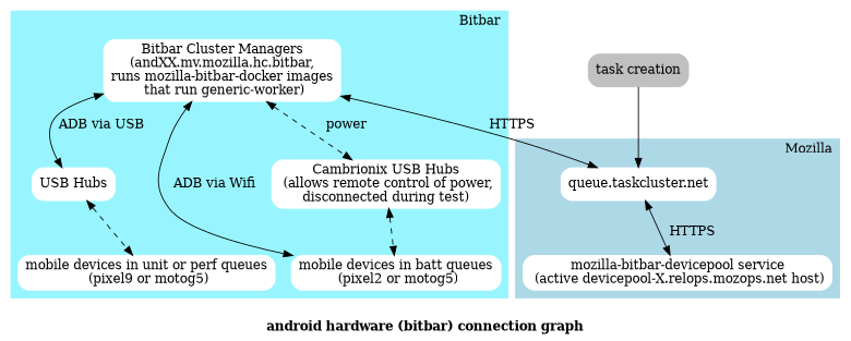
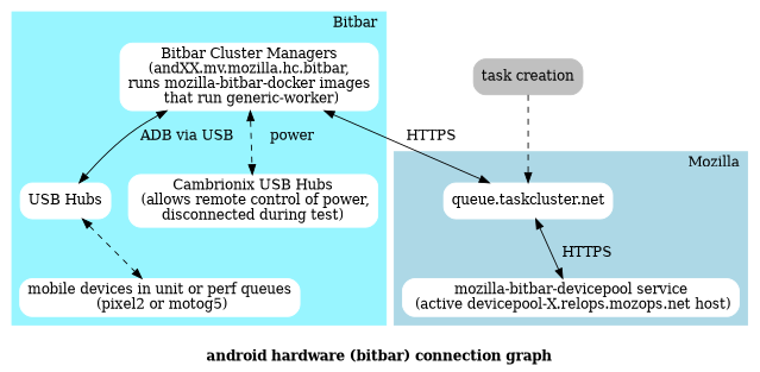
  digraph {
    label=<<BR/><B>android hardware (bitbar) connection graph</B>>
    node [color=white shape=Mrecord style=filled]
    edge [dir=both]
    n1 [label="queue.taskcluster.net"]
    n2 [label="mozilla-bitbar-devicepool service\n (active devicepool-X.relops.mozops.net host)"]
    n3 [label="Bitbar Cluster Managers\n (andXX.mv.mozilla.hc.bitbar, \nruns mozilla-bitbar-docker images\n that run generic-worker)"]
    n4 [label="USB Hubs"]
-   n5 [label="mobile devices in unit or perf queues\n (pixel9 or motog5)"]
-   n6 [label="mobile devices in batt queues\n (pixel2 or motog5)"]
+   n5 [label="mobile devices in unit or perf queues\n (pixel2 or motog5)"]
    n7 [label="Cambrionix USB Hubs\n (allows remote control of power,\ndisconnected during test)"]
    n8 [color=gray label="task creation"]
    subgraph cluster_1 {
      color=lightblue
      label=Mozilla
      labeljust=r
      style=filled
      n1
      n2
    }
    subgraph cluster_2 {
      color=cadetblue1
      label=Bitbar
      labeljust=r
      style=filled
      n3
      n4
      n5
-     n6
      n7
    }
    n1 -> n2 [label="  HTTPS"]
    n3 -> n1 [label="  HTTPS"]
    n3 -> n4 [label=" ADB via USB   "]
-   n3 -> n6 [label=" ADB via Wifi  "]
    n3 -> n7 [label="    power" style=dashed]
    n4 -> n5 [style=dashed]
-   n7 -> n6 [style=dashed]
-   n8 -> n1 [dir=""]
+   n8 -> n1 [style=dashed dir=""]
  }
